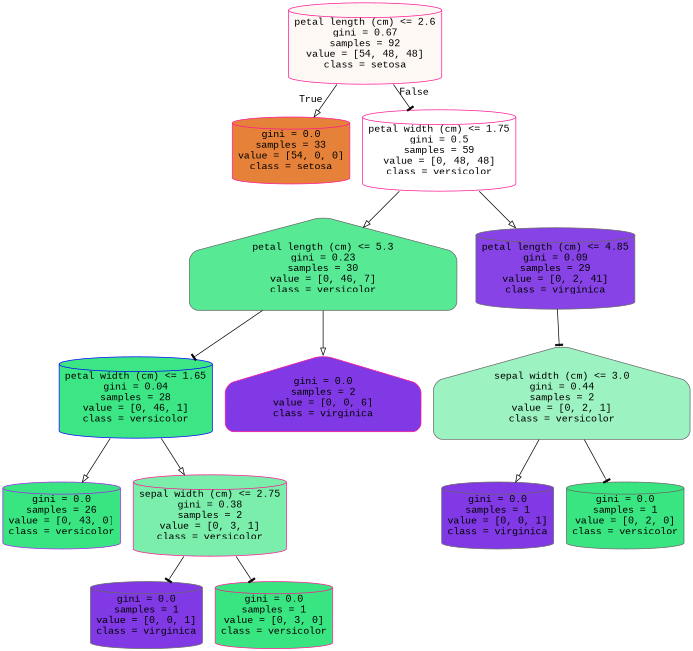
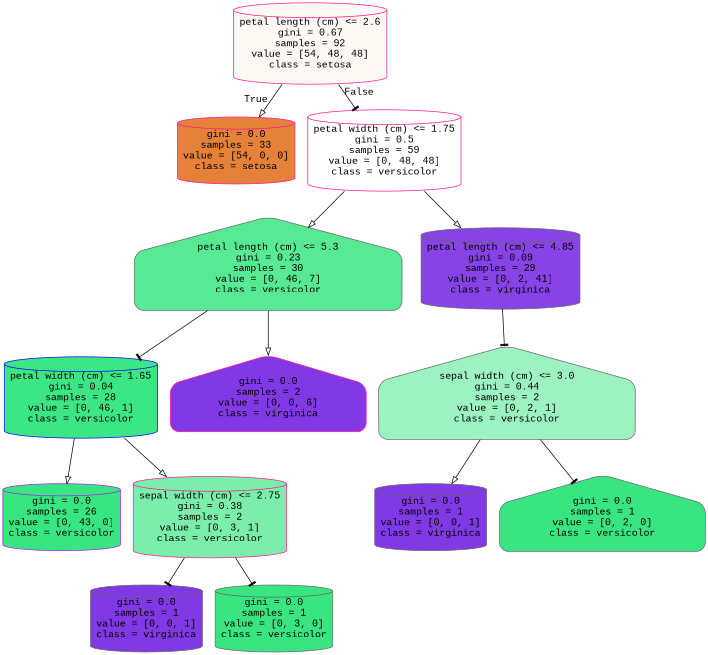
  digraph {
    fontname="Liberation Mono"
    node [color=deeppink fillcolor="#8139e5" fontname="Liberation Mono" shape=cylinder style="filled, rounded"]
    edge [arrowhead=onormal fontname="Liberation Mono"]
    n1 [fillcolor="#fdf8f3" label="petal length (cm) <= 2.6\ngini = 0.67\nsamples = 92\nvalue = [54, 48, 48]\nclass = setosa"]
    n2 [fillcolor="#e58139" label="gini = 0.0\nsamples = 33\nvalue = [54, 0, 0]\nclass = setosa"]
    n3 [fillcolor="#ffffff" label="petal width (cm) <= 1.75\ngini = 0.5\nsamples = 59\nvalue = [0, 48, 48]\nclass = versicolor"]
    n4 [color=gray40 fillcolor="#57e994" label="petal length (cm) <= 5.3\ngini = 0.23\nsamples = 30\nvalue = [0, 46, 7]\nclass = versicolor" shape=house]
    n5 [color=gray40 fillcolor="#8743e6" label="petal length (cm) <= 4.85\ngini = 0.09\nsamples = 29\nvalue = [0, 2, 41]\nclass = virginica"]
    n6 [color=blue fillcolor="#3de684" label="petal width (cm) <= 1.65\ngini = 0.04\nsamples = 28\nvalue = [0, 46, 1]\nclass = versicolor"]
    n7 [label="gini = 0.0\nsamples = 2\nvalue = [0, 0, 6]\nclass = virginica" shape=house]
    n8 [color=gray40 fillcolor="#9cf2c0" label="sepal width (cm) <= 3.0\ngini = 0.44\nsamples = 2\nvalue = [0, 2, 1]\nclass = versicolor" shape=house]
    n9 [color=purple fillcolor="#39e581" label="gini = 0.0\nsamples = 26\nvalue = [0, 43, 0]\nclass = versicolor"]
    n10 [fillcolor="#7beeab" label="sepal width (cm) <= 2.75\ngini = 0.38\nsamples = 2\nvalue = [0, 3, 1]\nclass = versicolor"]
    n11 [color=gray40 label="gini = 0.0\nsamples = 1\nvalue = [0, 0, 1]\nclass = virginica"]
-   n12 [fillcolor="#39e581" label="gini = 0.0\nsamples = 1\nvalue = [0, 3, 0]\nclass = versicolor"]
+   n12 [color=gray40 fillcolor="#39e581" label="gini = 0.0\nsamples = 1\nvalue = [0, 3, 0]\nclass = versicolor"]
    n13 [color=gray40 label="gini = 0.0\nsamples = 1\nvalue = [0, 0, 1]\nclass = virginica"]
-   n14 [color=gray40 fillcolor="#39e581" label="gini = 0.0\nsamples = 1\nvalue = [0, 2, 0]\nclass = versicolor"]
+   n14 [color=gray40 fillcolor="#39e581" label="gini = 0.0\nsamples = 1\nvalue = [0, 2, 0]\nclass = versicolor" shape=house]
    n1 -> n2 [headlabel=True labelangle=45 labeldistance=2.5]
    n1 -> n3 [arrowhead=tee headlabel=False labelangle=-45 labeldistance=2.5]
    n3 -> n4
    n3 -> n5
    n4 -> n6 [arrowhead=tee]
    n4 -> n7
    n5 -> n8 [arrowhead=tee]
    n6 -> n9
    n6 -> n10
    n8 -> n13
    n8 -> n14 [arrowhead=tee]
    n10 -> n11 [arrowhead=tee]
    n10 -> n12 [arrowhead=tee]
  }
